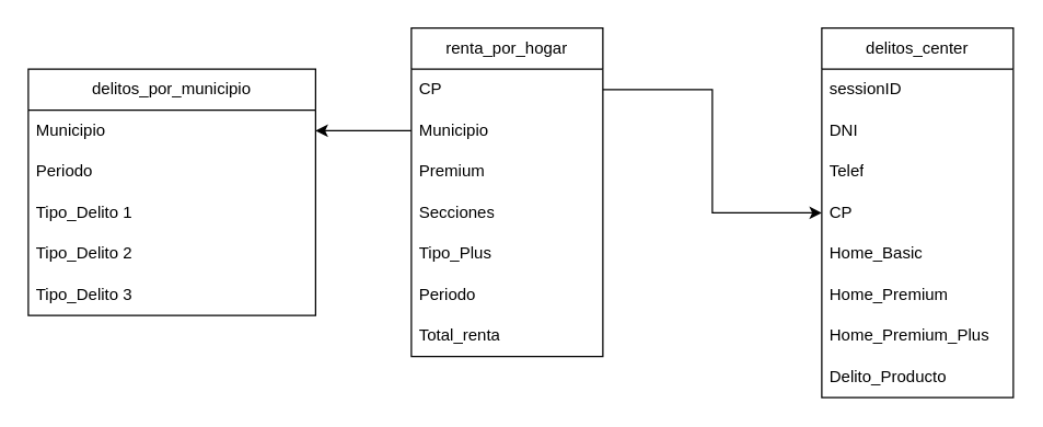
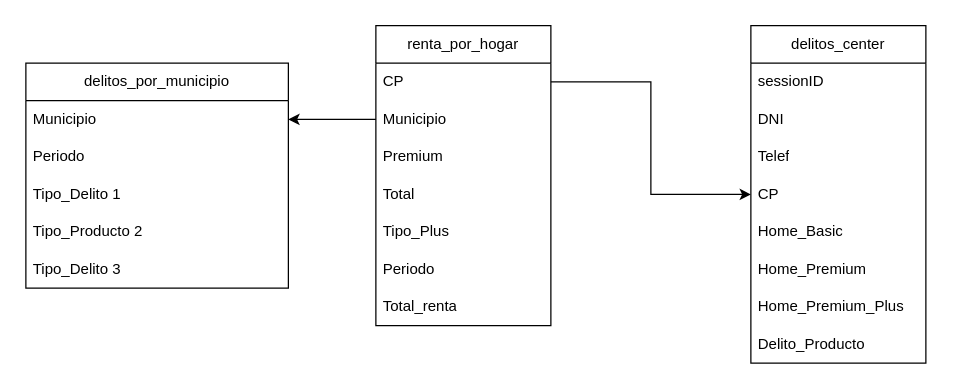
  <mxCell id="0" />
  <mxCell id="1" parent="0" />
  <mxCell id="2" value="renta_por_hogar" style="swimlane;fontStyle=0;childLayout=stackLayout;horizontal=1;startSize=30;horizontalStack=0;resizeParent=1;resizeParentMax=0;resizeLast=0;collapsible=1;marginBottom=0;whiteSpace=wrap;html=1;" parent="1" vertex="1"><mxGeometry x="300" y="20" width="140" height="240" as="geometry" /></mxCell>
  <mxCell id="3" value="CP" style="text;strokeColor=none;fillColor=none;align=left;verticalAlign=middle;spacingLeft=4;spacingRight=4;overflow=hidden;points=[[0,0.5],[1,0.5]];portConstraint=eastwest;rotatable=0;whiteSpace=wrap;html=1;" parent="2" vertex="1"><mxGeometry y="30" width="140" height="30" as="geometry" /></mxCell>
  <mxCell id="4" value="Municipio" style="text;strokeColor=none;fillColor=none;align=left;verticalAlign=middle;spacingLeft=4;spacingRight=4;overflow=hidden;points=[[0,0.5],[1,0.5]];portConstraint=eastwest;rotatable=0;whiteSpace=wrap;html=1;" parent="2" vertex="1"><mxGeometry y="60" width="140" height="30" as="geometry" /></mxCell>
  <mxCell id="5" value="Premium" style="text;strokeColor=none;fillColor=none;align=left;verticalAlign=middle;spacingLeft=4;spacingRight=4;overflow=hidden;points=[[0,0.5],[1,0.5]];portConstraint=eastwest;rotatable=0;whiteSpace=wrap;html=1;" parent="2" vertex="1"><mxGeometry y="90" width="140" height="30" as="geometry" /></mxCell>
- <mxCell id="6" value="Secciones" style="text;strokeColor=none;fillColor=none;align=left;verticalAlign=middle;spacingLeft=4;spacingRight=4;overflow=hidden;points=[[0,0.5],[1,0.5]];portConstraint=eastwest;rotatable=0;whiteSpace=wrap;html=1;" parent="2" vertex="1"><mxGeometry y="120" width="140" height="30" as="geometry" /></mxCell>
+ <mxCell id="6" value="Total" style="text;strokeColor=none;fillColor=none;align=left;verticalAlign=middle;spacingLeft=4;spacingRight=4;overflow=hidden;points=[[0,0.5],[1,0.5]];portConstraint=eastwest;rotatable=0;whiteSpace=wrap;html=1;" parent="2" vertex="1"><mxGeometry y="120" width="140" height="30" as="geometry" /></mxCell>
  <mxCell id="7" value="Tipo_Plus" style="text;strokeColor=none;fillColor=none;align=left;verticalAlign=middle;spacingLeft=4;spacingRight=4;overflow=hidden;points=[[0,0.5],[1,0.5]];portConstraint=eastwest;rotatable=0;whiteSpace=wrap;html=1;" parent="2" vertex="1"><mxGeometry y="150" width="140" height="30" as="geometry" /></mxCell>
  <mxCell id="8" value="Periodo" style="text;strokeColor=none;fillColor=none;align=left;verticalAlign=middle;spacingLeft=4;spacingRight=4;overflow=hidden;points=[[0,0.5],[1,0.5]];portConstraint=eastwest;rotatable=0;whiteSpace=wrap;html=1;" parent="2" vertex="1"><mxGeometry y="180" width="140" height="30" as="geometry" /></mxCell>
  <mxCell id="9" value="Total_renta" style="text;strokeColor=none;fillColor=none;align=left;verticalAlign=middle;spacingLeft=4;spacingRight=4;overflow=hidden;points=[[0,0.5],[1,0.5]];portConstraint=eastwest;rotatable=0;whiteSpace=wrap;html=1;" parent="2" vertex="1"><mxGeometry y="210" width="140" height="30" as="geometry" /></mxCell>
  <mxCell id="10" value="delitos_center" style="swimlane;fontStyle=0;childLayout=stackLayout;horizontal=1;startSize=30;horizontalStack=0;resizeParent=1;resizeParentMax=0;resizeLast=0;collapsible=1;marginBottom=0;whiteSpace=wrap;html=1;" parent="1" vertex="1"><mxGeometry x="600" y="20" width="140" height="270" as="geometry" /></mxCell>
  <mxCell id="11" value="sessionID" style="text;strokeColor=none;fillColor=none;align=left;verticalAlign=middle;spacingLeft=4;spacingRight=4;overflow=hidden;points=[[0,0.5],[1,0.5]];portConstraint=eastwest;rotatable=0;whiteSpace=wrap;html=1;" parent="10" vertex="1"><mxGeometry y="30" width="140" height="30" as="geometry" /></mxCell>
  <mxCell id="12" value="DNI" style="text;strokeColor=none;fillColor=none;align=left;verticalAlign=middle;spacingLeft=4;spacingRight=4;overflow=hidden;points=[[0,0.5],[1,0.5]];portConstraint=eastwest;rotatable=0;whiteSpace=wrap;html=1;" parent="10" vertex="1"><mxGeometry y="60" width="140" height="30" as="geometry" /></mxCell>
  <mxCell id="13" value="Telef" style="text;strokeColor=none;fillColor=none;align=left;verticalAlign=middle;spacingLeft=4;spacingRight=4;overflow=hidden;points=[[0,0.5],[1,0.5]];portConstraint=eastwest;rotatable=0;whiteSpace=wrap;html=1;" parent="10" vertex="1"><mxGeometry y="90" width="140" height="30" as="geometry" /></mxCell>
  <mxCell id="14" value="CP" style="text;strokeColor=none;fillColor=none;align=left;verticalAlign=middle;spacingLeft=4;spacingRight=4;overflow=hidden;points=[[0,0.5],[1,0.5]];portConstraint=eastwest;rotatable=0;whiteSpace=wrap;html=1;" parent="10" vertex="1"><mxGeometry y="120" width="140" height="30" as="geometry" /></mxCell>
  <mxCell id="15" value="Home_Basic" style="text;strokeColor=none;fillColor=none;align=left;verticalAlign=middle;spacingLeft=4;spacingRight=4;overflow=hidden;points=[[0,0.5],[1,0.5]];portConstraint=eastwest;rotatable=0;whiteSpace=wrap;html=1;" parent="10" vertex="1"><mxGeometry y="150" width="140" height="30" as="geometry" /></mxCell>
  <mxCell id="16" value="Home_Premium" style="text;strokeColor=none;fillColor=none;align=left;verticalAlign=middle;spacingLeft=4;spacingRight=4;overflow=hidden;points=[[0,0.5],[1,0.5]];portConstraint=eastwest;rotatable=0;whiteSpace=wrap;html=1;" parent="10" vertex="1"><mxGeometry y="180" width="140" height="30" as="geometry" /></mxCell>
  <mxCell id="17" value="Home_Premium_Plus" style="text;strokeColor=none;fillColor=none;align=left;verticalAlign=middle;spacingLeft=4;spacingRight=4;overflow=hidden;points=[[0,0.5],[1,0.5]];portConstraint=eastwest;rotatable=0;whiteSpace=wrap;html=1;" parent="10" vertex="1"><mxGeometry y="210" width="140" height="30" as="geometry" /></mxCell>
  <mxCell id="18" value="Delito_Producto" style="text;strokeColor=none;fillColor=none;align=left;verticalAlign=middle;spacingLeft=4;spacingRight=4;overflow=hidden;points=[[0,0.5],[1,0.5]];portConstraint=eastwest;rotatable=0;whiteSpace=wrap;html=1;" parent="10" vertex="1"><mxGeometry y="240" width="140" height="30" as="geometry" /></mxCell>
  <mxCell id="19" value="delitos_por_municipio" style="swimlane;fontStyle=0;childLayout=stackLayout;horizontal=1;startSize=30;horizontalStack=0;resizeParent=1;resizeParentMax=0;resizeLast=0;collapsible=1;marginBottom=0;whiteSpace=wrap;html=1;" parent="1" vertex="1"><mxGeometry x="20" y="50" width="210" height="180" as="geometry" /></mxCell>
  <mxCell id="20" value="Municipio" style="text;strokeColor=none;fillColor=none;align=left;verticalAlign=middle;spacingLeft=4;spacingRight=4;overflow=hidden;points=[[0,0.5],[1,0.5]];portConstraint=eastwest;rotatable=0;whiteSpace=wrap;html=1;" parent="19" vertex="1"><mxGeometry y="30" width="210" height="30" as="geometry" /></mxCell>
  <mxCell id="21" value="Periodo" style="text;strokeColor=none;fillColor=none;align=left;verticalAlign=middle;spacingLeft=4;spacingRight=4;overflow=hidden;points=[[0,0.5],[1,0.5]];portConstraint=eastwest;rotatable=0;whiteSpace=wrap;html=1;" parent="19" vertex="1"><mxGeometry y="60" width="210" height="30" as="geometry" /></mxCell>
  <mxCell id="22" value="Tipo_Delito 1" style="text;strokeColor=none;fillColor=none;align=left;verticalAlign=middle;spacingLeft=4;spacingRight=4;overflow=hidden;points=[[0,0.5],[1,0.5]];portConstraint=eastwest;rotatable=0;whiteSpace=wrap;html=1;" parent="19" vertex="1"><mxGeometry y="90" width="210" height="30" as="geometry" /></mxCell>
- <mxCell id="23" value="Tipo_Delito 2" style="text;strokeColor=none;fillColor=none;align=left;verticalAlign=middle;spacingLeft=4;spacingRight=4;overflow=hidden;points=[[0,0.5],[1,0.5]];portConstraint=eastwest;rotatable=0;whiteSpace=wrap;html=1;" parent="19" vertex="1"><mxGeometry y="120" width="210" height="30" as="geometry" /></mxCell>
+ <mxCell id="23" value="Tipo_Producto 2" style="text;strokeColor=none;fillColor=none;align=left;verticalAlign=middle;spacingLeft=4;spacingRight=4;overflow=hidden;points=[[0,0.5],[1,0.5]];portConstraint=eastwest;rotatable=0;whiteSpace=wrap;html=1;" parent="19" vertex="1"><mxGeometry y="120" width="210" height="30" as="geometry" /></mxCell>
  <mxCell id="24" value="Tipo_Delito 3" style="text;strokeColor=none;fillColor=none;align=left;verticalAlign=middle;spacingLeft=4;spacingRight=4;overflow=hidden;points=[[0,0.5],[1,0.5]];portConstraint=eastwest;rotatable=0;whiteSpace=wrap;html=1;" parent="19" vertex="1"><mxGeometry y="150" width="210" height="30" as="geometry" /></mxCell>
  <mxCell id="25" style="edgeStyle=orthogonalEdgeStyle;rounded=0;orthogonalLoop=1;jettySize=auto;html=1;exitX=1;exitY=0.5;exitDx=0;exitDy=0;entryX=0;entryY=0.5;entryDx=0;entryDy=0;" parent="1" source="3" target="14" edge="1"><mxGeometry relative="1" as="geometry" /></mxCell>
  <mxCell id="26" style="edgeStyle=orthogonalEdgeStyle;rounded=0;orthogonalLoop=1;jettySize=auto;html=1;exitX=0;exitY=0.5;exitDx=0;exitDy=0;entryX=1;entryY=0.5;entryDx=0;entryDy=0;" parent="1" source="4" target="20" edge="1"><mxGeometry relative="1" as="geometry" /></mxCell>
